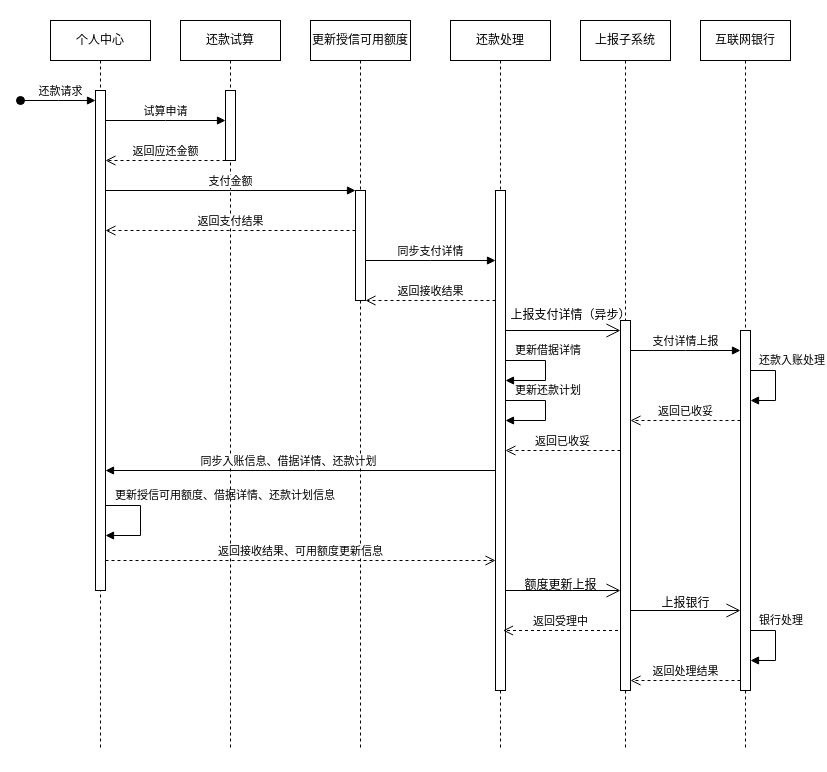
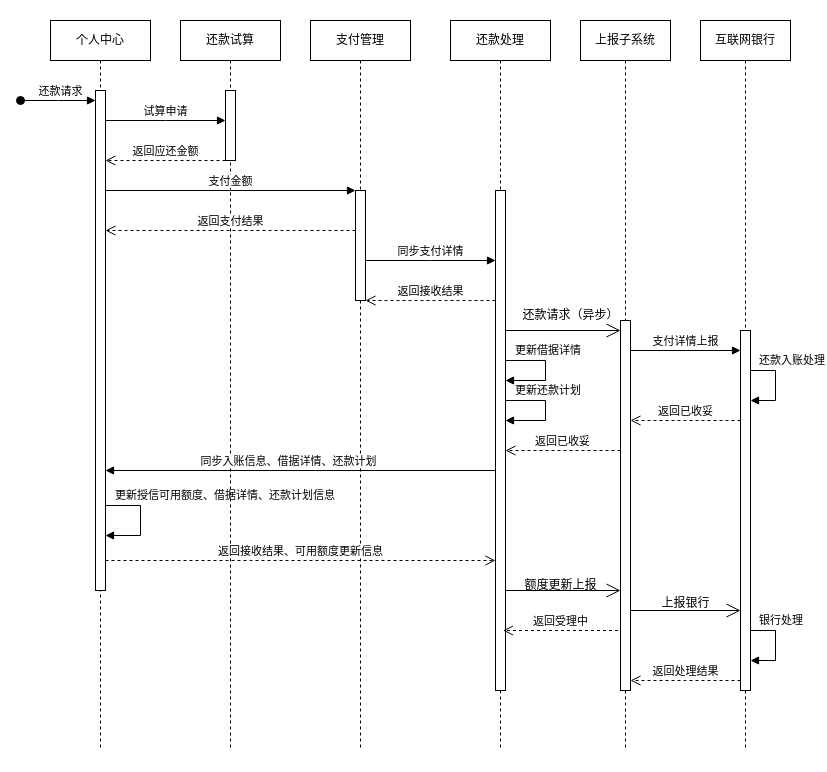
  <mxCell id="0" />
  <mxCell id="1" parent="0" />
- <mxCell id="2" value="更新授信可用额度" style="shape=umlLifeline;perimeter=lifelinePerimeter;whiteSpace=wrap;html=1;container=1;dropTarget=0;collapsible=0;recursiveResize=0;outlineConnect=0;portConstraint=eastwest;newEdgeStyle={&quot;edgeStyle&quot;:&quot;elbowEdgeStyle&quot;,&quot;elbow&quot;:&quot;vertical&quot;,&quot;curved&quot;:0,&quot;rounded&quot;:0};" vertex="1" parent="1"><mxGeometry x="310" y="20" width="100" height="730" as="geometry" /></mxCell>
+ <mxCell id="2" value="支付管理" style="shape=umlLifeline;perimeter=lifelinePerimeter;whiteSpace=wrap;html=1;container=1;dropTarget=0;collapsible=0;recursiveResize=0;outlineConnect=0;portConstraint=eastwest;newEdgeStyle={&quot;edgeStyle&quot;:&quot;elbowEdgeStyle&quot;,&quot;elbow&quot;:&quot;vertical&quot;,&quot;curved&quot;:0,&quot;rounded&quot;:0};" vertex="1" parent="1"><mxGeometry x="310" y="20" width="100" height="730" as="geometry" /></mxCell>
  <mxCell id="3" value="" style="html=1;points=[];perimeter=orthogonalPerimeter;outlineConnect=0;targetShapes=umlLifeline;portConstraint=eastwest;newEdgeStyle={&quot;edgeStyle&quot;:&quot;elbowEdgeStyle&quot;,&quot;elbow&quot;:&quot;vertical&quot;,&quot;curved&quot;:0,&quot;rounded&quot;:0};" vertex="1" parent="2"><mxGeometry x="45" y="170" width="10" height="110" as="geometry" /></mxCell>
  <mxCell id="4" value="上报子系统" style="shape=umlLifeline;perimeter=lifelinePerimeter;whiteSpace=wrap;html=1;container=1;dropTarget=0;collapsible=0;recursiveResize=0;outlineConnect=0;portConstraint=eastwest;newEdgeStyle={&quot;edgeStyle&quot;:&quot;elbowEdgeStyle&quot;,&quot;elbow&quot;:&quot;vertical&quot;,&quot;curved&quot;:0,&quot;rounded&quot;:0};" vertex="1" parent="1"><mxGeometry x="580" y="20" width="90" height="730" as="geometry" /></mxCell>
  <mxCell id="5" value="" style="html=1;points=[];perimeter=orthogonalPerimeter;outlineConnect=0;targetShapes=umlLifeline;portConstraint=eastwest;newEdgeStyle={&quot;edgeStyle&quot;:&quot;elbowEdgeStyle&quot;,&quot;elbow&quot;:&quot;vertical&quot;,&quot;curved&quot;:0,&quot;rounded&quot;:0};" vertex="1" parent="4"><mxGeometry x="40" y="300" width="10" height="370" as="geometry" /></mxCell>
  <mxCell id="6" value="互联网银行" style="shape=umlLifeline;perimeter=lifelinePerimeter;whiteSpace=wrap;html=1;container=1;dropTarget=0;collapsible=0;recursiveResize=0;outlineConnect=0;portConstraint=eastwest;newEdgeStyle={&quot;edgeStyle&quot;:&quot;elbowEdgeStyle&quot;,&quot;elbow&quot;:&quot;vertical&quot;,&quot;curved&quot;:0,&quot;rounded&quot;:0};" vertex="1" parent="1"><mxGeometry x="700" y="20" width="90" height="730" as="geometry" /></mxCell>
  <mxCell id="7" value="" style="html=1;points=[];perimeter=orthogonalPerimeter;outlineConnect=0;targetShapes=umlLifeline;portConstraint=eastwest;newEdgeStyle={&quot;edgeStyle&quot;:&quot;elbowEdgeStyle&quot;,&quot;elbow&quot;:&quot;vertical&quot;,&quot;curved&quot;:0,&quot;rounded&quot;:0};" vertex="1" parent="6"><mxGeometry x="40" y="310" width="10" height="360" as="geometry" /></mxCell>
  <mxCell id="8" value="还款处理" style="shape=umlLifeline;perimeter=lifelinePerimeter;whiteSpace=wrap;html=1;container=1;dropTarget=0;collapsible=0;recursiveResize=0;outlineConnect=0;portConstraint=eastwest;newEdgeStyle={&quot;edgeStyle&quot;:&quot;elbowEdgeStyle&quot;,&quot;elbow&quot;:&quot;vertical&quot;,&quot;curved&quot;:0,&quot;rounded&quot;:0};" vertex="1" parent="1"><mxGeometry x="450" y="20" width="100" height="730" as="geometry" /></mxCell>
  <mxCell id="9" value="" style="html=1;points=[];perimeter=orthogonalPerimeter;outlineConnect=0;targetShapes=umlLifeline;portConstraint=eastwest;newEdgeStyle={&quot;edgeStyle&quot;:&quot;elbowEdgeStyle&quot;,&quot;elbow&quot;:&quot;vertical&quot;,&quot;curved&quot;:0,&quot;rounded&quot;:0};" vertex="1" parent="8"><mxGeometry x="45" y="170" width="10" height="500" as="geometry" /></mxCell>
  <mxCell id="10" value="更新借据详情" style="html=1;align=left;spacingLeft=2;endArrow=block;rounded=0;edgeStyle=orthogonalEdgeStyle;curved=0;rounded=0;" edge="1" parent="8" source="9" target="9"><mxGeometry x="-0.875" y="10" relative="1" as="geometry"><mxPoint x="60" y="340" as="sourcePoint" /><Array as="points"><mxPoint x="95" y="340" /><mxPoint x="95" y="360" /></Array><mxPoint x="60" y="370" as="targetPoint" /><mxPoint as="offset" /></mxGeometry></mxCell>
  <mxCell id="11" value="更新还款计划" style="html=1;align=left;spacingLeft=2;endArrow=block;rounded=0;edgeStyle=orthogonalEdgeStyle;curved=0;rounded=0;" edge="1" parent="8"><mxGeometry x="-0.875" y="10" relative="1" as="geometry"><mxPoint x="55" y="380" as="sourcePoint" /><Array as="points"><mxPoint x="95" y="380" /><mxPoint x="95" y="400" /></Array><mxPoint x="55" y="400" as="targetPoint" /><mxPoint as="offset" /></mxGeometry></mxCell>
  <mxCell id="12" value="个人中心" style="shape=umlLifeline;perimeter=lifelinePerimeter;whiteSpace=wrap;html=1;container=1;dropTarget=0;collapsible=0;recursiveResize=0;outlineConnect=0;portConstraint=eastwest;newEdgeStyle={&quot;edgeStyle&quot;:&quot;elbowEdgeStyle&quot;,&quot;elbow&quot;:&quot;vertical&quot;,&quot;curved&quot;:0,&quot;rounded&quot;:0};" vertex="1" parent="1"><mxGeometry x="50" y="20" width="100" height="730" as="geometry" /></mxCell>
  <mxCell id="13" value="" style="html=1;points=[];perimeter=orthogonalPerimeter;outlineConnect=0;targetShapes=umlLifeline;portConstraint=eastwest;newEdgeStyle={&quot;edgeStyle&quot;:&quot;elbowEdgeStyle&quot;,&quot;elbow&quot;:&quot;vertical&quot;,&quot;curved&quot;:0,&quot;rounded&quot;:0};" vertex="1" parent="12"><mxGeometry x="45" y="70" width="10" height="500" as="geometry" /></mxCell>
  <mxCell id="14" value="更新授信可用额度、借据详情、还款计划信息" style="html=1;align=left;spacingLeft=2;endArrow=block;rounded=0;edgeStyle=orthogonalEdgeStyle;curved=0;rounded=0;" edge="1" parent="12" source="13" target="13"><mxGeometry x="-0.875" y="10" relative="1" as="geometry"><mxPoint x="60" y="485" as="sourcePoint" /><Array as="points"><mxPoint x="90" y="485" /><mxPoint x="90" y="515" /></Array><mxPoint x="60" y="515" as="targetPoint" /><mxPoint as="offset" /></mxGeometry></mxCell>
  <mxCell id="15" value="还款请求" style="html=1;verticalAlign=bottom;startArrow=oval;startFill=1;endArrow=block;startSize=8;edgeStyle=elbowEdgeStyle;elbow=horizontal;curved=0;rounded=0;" edge="1" parent="1"><mxGeometry x="0.067" width="60" relative="1" as="geometry"><mxPoint x="20" y="100" as="sourcePoint" /><mxPoint x="95" y="100" as="targetPoint" /><mxPoint as="offset" /></mxGeometry></mxCell>
  <mxCell id="16" value="还款试算" style="shape=umlLifeline;perimeter=lifelinePerimeter;whiteSpace=wrap;html=1;container=1;dropTarget=0;collapsible=0;recursiveResize=0;outlineConnect=0;portConstraint=eastwest;newEdgeStyle={&quot;edgeStyle&quot;:&quot;elbowEdgeStyle&quot;,&quot;elbow&quot;:&quot;vertical&quot;,&quot;curved&quot;:0,&quot;rounded&quot;:0};" vertex="1" parent="1"><mxGeometry x="180" y="20" width="100" height="730" as="geometry" /></mxCell>
  <mxCell id="17" value="" style="html=1;points=[];perimeter=orthogonalPerimeter;outlineConnect=0;targetShapes=umlLifeline;portConstraint=eastwest;newEdgeStyle={&quot;edgeStyle&quot;:&quot;elbowEdgeStyle&quot;,&quot;elbow&quot;:&quot;vertical&quot;,&quot;curved&quot;:0,&quot;rounded&quot;:0};" vertex="1" parent="16"><mxGeometry x="45" y="70" width="10" height="70" as="geometry" /></mxCell>
  <mxCell id="18" value="试算申请" style="html=1;verticalAlign=bottom;endArrow=block;edgeStyle=elbowEdgeStyle;elbow=vertical;curved=0;rounded=0;" edge="1" parent="1"><mxGeometry width="80" relative="1" as="geometry"><mxPoint x="105" y="120" as="sourcePoint" /><mxPoint x="225" y="120" as="targetPoint" /></mxGeometry></mxCell>
  <mxCell id="19" value="返回应还金额" style="html=1;verticalAlign=bottom;endArrow=open;dashed=1;endSize=8;edgeStyle=elbowEdgeStyle;elbow=vertical;curved=0;rounded=0;" edge="1" parent="1"><mxGeometry relative="1" as="geometry"><mxPoint x="225" y="160" as="sourcePoint" /><mxPoint x="105" y="160" as="targetPoint" /></mxGeometry></mxCell>
  <mxCell id="20" value="支付金额" style="html=1;verticalAlign=bottom;endArrow=block;edgeStyle=elbowEdgeStyle;elbow=vertical;curved=0;rounded=0;" edge="1" parent="1"><mxGeometry width="80" relative="1" as="geometry"><mxPoint x="105" y="190" as="sourcePoint" /><mxPoint x="355" y="190" as="targetPoint" /><mxPoint as="offset" /></mxGeometry></mxCell>
  <mxCell id="21" value="返回支付结果" style="html=1;verticalAlign=bottom;endArrow=open;dashed=1;endSize=8;edgeStyle=elbowEdgeStyle;elbow=horizontal;curved=0;rounded=0;" edge="1" parent="1"><mxGeometry relative="1" as="geometry"><mxPoint x="355" y="230" as="sourcePoint" /><mxPoint x="105" y="230" as="targetPoint" /></mxGeometry></mxCell>
  <mxCell id="22" value="同步支付详情" style="html=1;verticalAlign=bottom;endArrow=block;edgeStyle=elbowEdgeStyle;elbow=vertical;curved=0;rounded=0;" edge="1" parent="1"><mxGeometry width="80" relative="1" as="geometry"><mxPoint x="365" y="260" as="sourcePoint" /><mxPoint x="495" y="260" as="targetPoint" /><mxPoint as="offset" /></mxGeometry></mxCell>
  <mxCell id="23" value="返回接收结果" style="html=1;verticalAlign=bottom;endArrow=open;dashed=1;endSize=8;edgeStyle=elbowEdgeStyle;elbow=horizontal;curved=0;rounded=0;" edge="1" parent="1"><mxGeometry relative="1" as="geometry"><mxPoint x="495" y="300" as="sourcePoint" /><mxPoint x="365" y="300" as="targetPoint" /></mxGeometry></mxCell>
  <mxCell id="24" value="支付详情上报" style="html=1;verticalAlign=bottom;endArrow=block;edgeStyle=elbowEdgeStyle;elbow=vertical;curved=0;rounded=0;" edge="1" parent="1"><mxGeometry width="80" relative="1" as="geometry"><mxPoint x="630" y="350" as="sourcePoint" /><mxPoint x="740" y="350" as="targetPoint" /><mxPoint as="offset" /></mxGeometry></mxCell>
  <mxCell id="25" value="还款入账处理" style="html=1;align=left;spacingLeft=2;endArrow=block;rounded=0;edgeStyle=orthogonalEdgeStyle;curved=0;rounded=0;" edge="1" parent="1"><mxGeometry x="-0.875" y="10" relative="1" as="geometry"><mxPoint x="750" y="370" as="sourcePoint" /><Array as="points"><mxPoint x="775" y="370" /><mxPoint x="775" y="400" /></Array><mxPoint x="750" y="400" as="targetPoint" /><mxPoint as="offset" /></mxGeometry></mxCell>
  <mxCell id="26" value="返回已收妥" style="html=1;verticalAlign=bottom;endArrow=open;dashed=1;endSize=8;edgeStyle=elbowEdgeStyle;elbow=horizontal;curved=0;rounded=0;" edge="1" parent="1"><mxGeometry relative="1" as="geometry"><mxPoint x="740" y="420" as="sourcePoint" /><mxPoint x="630" y="420" as="targetPoint" /></mxGeometry></mxCell>
  <mxCell id="27" value="返回已收妥" style="html=1;verticalAlign=bottom;endArrow=open;dashed=1;endSize=8;edgeStyle=elbowEdgeStyle;elbow=horizontal;curved=0;rounded=0;" edge="1" parent="1"><mxGeometry relative="1" as="geometry"><mxPoint x="620" y="450" as="sourcePoint" /><mxPoint x="505" y="450" as="targetPoint" /></mxGeometry></mxCell>
  <mxCell id="28" value="同步入账信息、借据详情、还款计划" style="html=1;verticalAlign=bottom;endArrow=block;edgeStyle=elbowEdgeStyle;elbow=horizontal;curved=0;rounded=0;" edge="1" parent="1" target="13"><mxGeometry x="0.061" width="80" relative="1" as="geometry"><mxPoint x="495" y="470" as="sourcePoint" /><mxPoint x="250" y="470" as="targetPoint" /><mxPoint as="offset" /><Array as="points"><mxPoint x="315" y="470" /></Array></mxGeometry></mxCell>
  <mxCell id="29" value="返回接收结果、可用额度更新信息" style="html=1;verticalAlign=bottom;endArrow=open;dashed=1;endSize=8;edgeStyle=elbowEdgeStyle;elbow=vertical;curved=0;rounded=0;" edge="1" parent="1" target="9"><mxGeometry relative="1" as="geometry"><mxPoint x="105" y="560" as="sourcePoint" /><mxPoint x="490" y="560" as="targetPoint" /><Array as="points"><mxPoint x="250" y="560" /></Array></mxGeometry></mxCell>
  <mxCell id="30" value="" style="endArrow=open;endFill=1;endSize=12;html=1;rounded=0;" edge="1" parent="1" source="9"><mxGeometry width="160" relative="1" as="geometry"><mxPoint x="510" y="590" as="sourcePoint" /><mxPoint x="620" y="590" as="targetPoint" /></mxGeometry></mxCell>
  <mxCell id="31" value="额度更新上报" style="text;html=1;align=center;verticalAlign=middle;resizable=0;points=[];autosize=1;strokeColor=none;fillColor=none;" vertex="1" parent="1"><mxGeometry x="510" y="570" width="100" height="30" as="geometry" /></mxCell>
  <mxCell id="32" value="返回受理中" style="html=1;verticalAlign=bottom;endArrow=open;dashed=1;endSize=8;edgeStyle=elbowEdgeStyle;elbow=horizontal;curved=0;rounded=0;" edge="1" parent="1"><mxGeometry relative="1" as="geometry"><mxPoint x="617.5" y="630" as="sourcePoint" /><mxPoint x="502.5" y="630" as="targetPoint" /></mxGeometry></mxCell>
  <mxCell id="33" value="" style="endArrow=open;endFill=1;endSize=12;html=1;rounded=0;" edge="1" parent="1" source="9"><mxGeometry width="160" relative="1" as="geometry"><mxPoint x="510" y="330" as="sourcePoint" /><mxPoint x="620" y="330" as="targetPoint" /></mxGeometry></mxCell>
- <mxCell id="34" value="上报支付详情（异步）" style="text;html=1;align=center;verticalAlign=middle;resizable=0;points=[];autosize=1;strokeColor=none;fillColor=none;" vertex="1" parent="1"><mxGeometry x="500" y="300" width="140" height="30" as="geometry" /></mxCell>
+ <mxCell id="34" value="还款请求（异步）" style="text;html=1;align=center;verticalAlign=middle;resizable=0;points=[];autosize=1;strokeColor=none;fillColor=none;" vertex="1" parent="1"><mxGeometry x="500" y="300" width="140" height="30" as="geometry" /></mxCell>
  <mxCell id="35" value="" style="endArrow=open;endFill=1;endSize=12;html=1;rounded=0;" edge="1" parent="1"><mxGeometry width="160" relative="1" as="geometry"><mxPoint x="630" y="610" as="sourcePoint" /><mxPoint x="740" y="610" as="targetPoint" /></mxGeometry></mxCell>
  <mxCell id="36" value="上报银行" style="text;html=1;align=center;verticalAlign=middle;resizable=0;points=[];autosize=1;strokeColor=none;fillColor=none;" vertex="1" parent="1"><mxGeometry x="650" y="588" width="70" height="30" as="geometry" /></mxCell>
  <mxCell id="37" value="银行处理" style="html=1;align=left;spacingLeft=2;endArrow=block;rounded=0;edgeStyle=orthogonalEdgeStyle;curved=0;rounded=0;" edge="1" parent="1"><mxGeometry x="-0.875" y="10" relative="1" as="geometry"><mxPoint x="750" y="630" as="sourcePoint" /><Array as="points"><mxPoint x="775" y="630" /><mxPoint x="775" y="660" /></Array><mxPoint x="750" y="660" as="targetPoint" /><mxPoint as="offset" /></mxGeometry></mxCell>
  <mxCell id="38" value="返回处理结果" style="html=1;verticalAlign=bottom;endArrow=open;dashed=1;endSize=8;edgeStyle=elbowEdgeStyle;elbow=horizontal;curved=0;rounded=0;" edge="1" parent="1"><mxGeometry relative="1" as="geometry"><mxPoint x="740" y="680" as="sourcePoint" /><mxPoint x="630" y="680" as="targetPoint" /></mxGeometry></mxCell>
